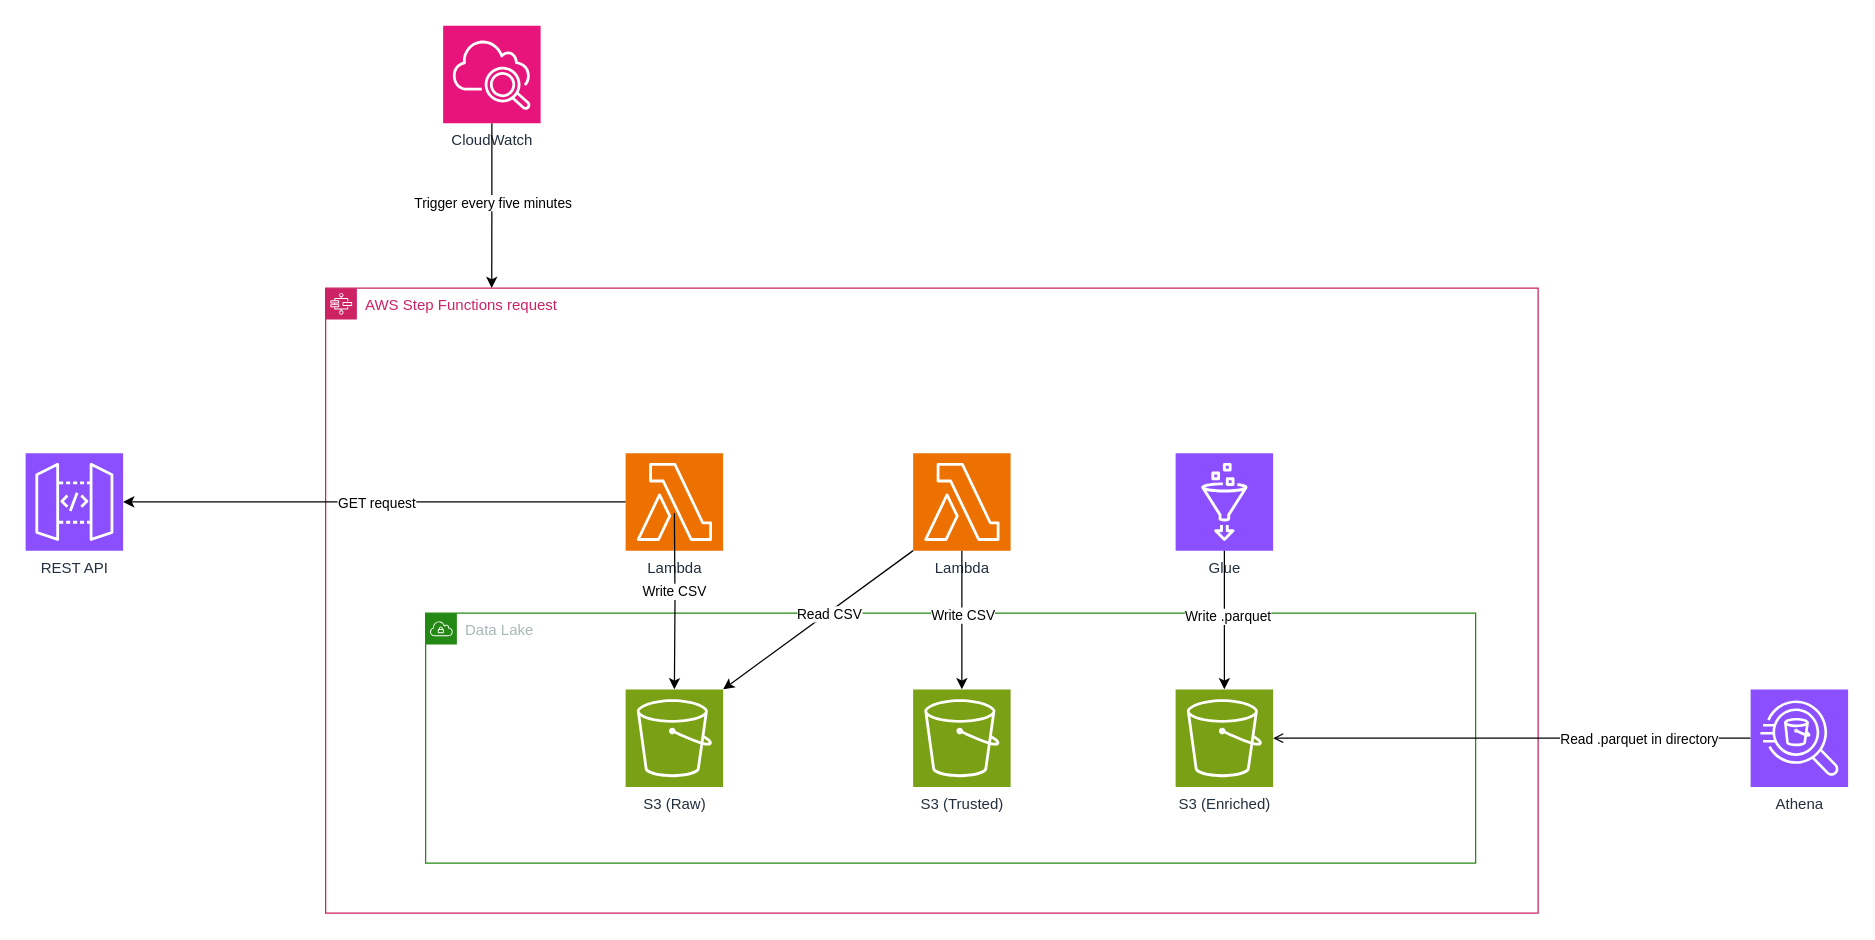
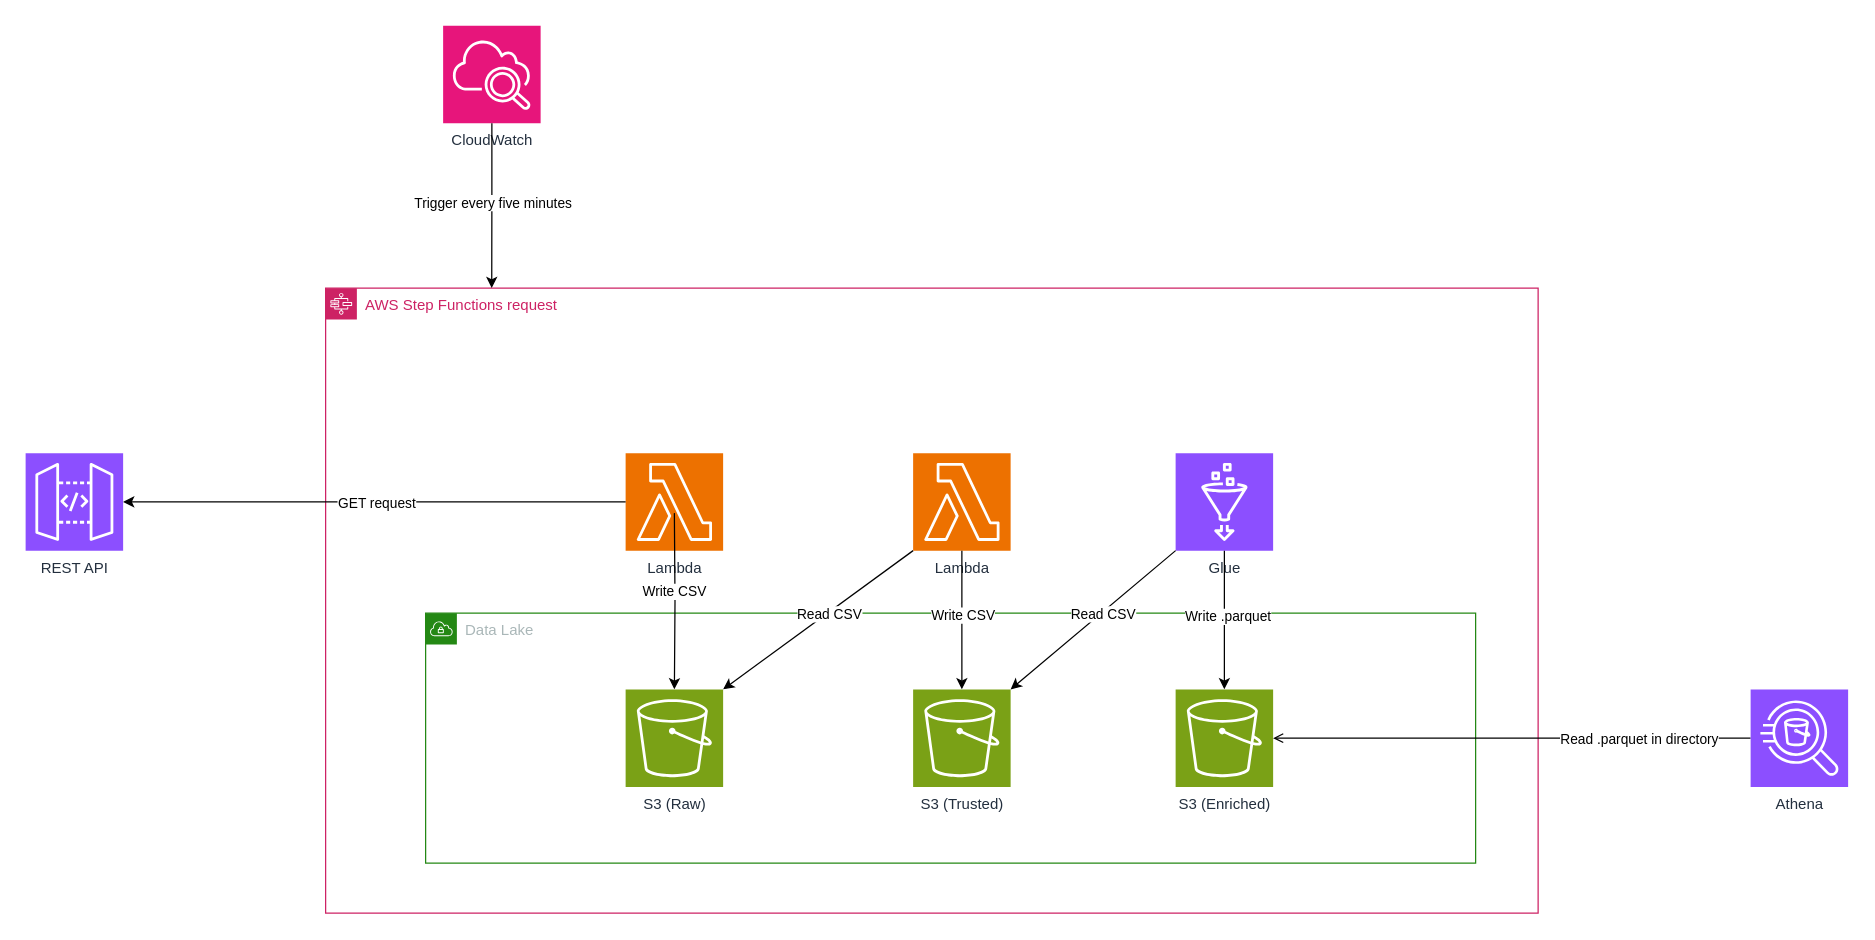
  <mxCell id="0" />
  <mxCell id="1" parent="0" />
  <mxCell id="2" value="REST API&lt;br&gt;" style="sketch=0;points=[[0,0,0],[0.25,0,0],[0.5,0,0],[0.75,0,0],[1,0,0],[0,1,0],[0.25,1,0],[0.5,1,0],[0.75,1,0],[1,1,0],[0,0.25,0],[0,0.5,0],[0,0.75,0],[1,0.25,0],[1,0.5,0],[1,0.75,0]];outlineConnect=0;fontColor=#232F3E;fillColor=#8C4FFF;strokeColor=#ffffff;dashed=0;verticalLabelPosition=bottom;verticalAlign=top;align=center;html=1;fontSize=12;fontStyle=0;aspect=fixed;shape=mxgraph.aws4.resourceIcon;resIcon=mxgraph.aws4.api_gateway;" vertex="1" parent="1"><mxGeometry x="20" y="362" width="78" height="78" as="geometry" /></mxCell>
  <mxCell id="3" value="AWS Step Functions request" style="points=[[0,0],[0.25,0],[0.5,0],[0.75,0],[1,0],[1,0.25],[1,0.5],[1,0.75],[1,1],[0.75,1],[0.5,1],[0.25,1],[0,1],[0,0.75],[0,0.5],[0,0.25]];outlineConnect=0;gradientColor=none;html=1;whiteSpace=wrap;fontSize=12;fontStyle=0;container=1;pointerEvents=0;collapsible=0;recursiveResize=0;shape=mxgraph.aws4.group;grIcon=mxgraph.aws4.group_aws_step_functions_workflow;strokeColor=#CD2264;fillColor=none;verticalAlign=top;align=left;spacingLeft=30;fontColor=#CD2264;dashed=0;" vertex="1" parent="1"><mxGeometry x="260" y="230" width="970" height="500" as="geometry" /></mxCell>
  <mxCell id="4" value="Lambda&lt;br&gt;" style="sketch=0;points=[[0,0,0],[0.25,0,0],[0.5,0,0],[0.75,0,0],[1,0,0],[0,1,0],[0.25,1,0],[0.5,1,0],[0.75,1,0],[1,1,0],[0,0.25,0],[0,0.5,0],[0,0.75,0],[1,0.25,0],[1,0.5,0],[1,0.75,0]];outlineConnect=0;fontColor=#232F3E;fillColor=#ED7100;strokeColor=#ffffff;dashed=0;verticalLabelPosition=bottom;verticalAlign=top;align=center;html=1;fontSize=12;fontStyle=0;aspect=fixed;shape=mxgraph.aws4.resourceIcon;resIcon=mxgraph.aws4.lambda;" vertex="1" parent="3"><mxGeometry x="240" y="132" width="78" height="78" as="geometry" /></mxCell>
  <mxCell id="5" value="Glue&lt;br&gt;" style="sketch=0;points=[[0,0,0],[0.25,0,0],[0.5,0,0],[0.75,0,0],[1,0,0],[0,1,0],[0.25,1,0],[0.5,1,0],[0.75,1,0],[1,1,0],[0,0.25,0],[0,0.5,0],[0,0.75,0],[1,0.25,0],[1,0.5,0],[1,0.75,0]];outlineConnect=0;fontColor=#232F3E;fillColor=#8C4FFF;strokeColor=#ffffff;dashed=0;verticalLabelPosition=bottom;verticalAlign=top;align=center;html=1;fontSize=12;fontStyle=0;aspect=fixed;shape=mxgraph.aws4.resourceIcon;resIcon=mxgraph.aws4.glue;" vertex="1" parent="3"><mxGeometry x="680" y="132" width="78" height="78" as="geometry" /></mxCell>
  <mxCell id="6" value="Lambda&lt;br&gt;" style="sketch=0;points=[[0,0,0],[0.25,0,0],[0.5,0,0],[0.75,0,0],[1,0,0],[0,1,0],[0.25,1,0],[0.5,1,0],[0.75,1,0],[1,1,0],[0,0.25,0],[0,0.5,0],[0,0.75,0],[1,0.25,0],[1,0.5,0],[1,0.75,0]];outlineConnect=0;fontColor=#232F3E;fillColor=#ED7100;strokeColor=#ffffff;dashed=0;verticalLabelPosition=bottom;verticalAlign=top;align=center;html=1;fontSize=12;fontStyle=0;aspect=fixed;shape=mxgraph.aws4.resourceIcon;resIcon=mxgraph.aws4.lambda;" vertex="1" parent="3"><mxGeometry x="470" y="132" width="78" height="78" as="geometry" /></mxCell>
  <mxCell id="7" value="CloudWatch&lt;br&gt;" style="sketch=0;points=[[0,0,0],[0.25,0,0],[0.5,0,0],[0.75,0,0],[1,0,0],[0,1,0],[0.25,1,0],[0.5,1,0],[0.75,1,0],[1,1,0],[0,0.25,0],[0,0.5,0],[0,0.75,0],[1,0.25,0],[1,0.5,0],[1,0.75,0]];points=[[0,0,0],[0.25,0,0],[0.5,0,0],[0.75,0,0],[1,0,0],[0,1,0],[0.25,1,0],[0.5,1,0],[0.75,1,0],[1,1,0],[0,0.25,0],[0,0.5,0],[0,0.75,0],[1,0.25,0],[1,0.5,0],[1,0.75,0]];outlineConnect=0;fontColor=#232F3E;fillColor=#E7157B;strokeColor=#ffffff;dashed=0;verticalLabelPosition=bottom;verticalAlign=top;align=center;html=1;fontSize=12;fontStyle=0;aspect=fixed;shape=mxgraph.aws4.resourceIcon;resIcon=mxgraph.aws4.cloudwatch_2;" vertex="1" parent="1"><mxGeometry x="354" y="20" width="78" height="78" as="geometry" /></mxCell>
  <mxCell id="8" style="edgeStyle=orthogonalEdgeStyle;rounded=0;orthogonalLoop=1;jettySize=auto;html=1;entryX=0.137;entryY=0;entryDx=0;entryDy=0;entryPerimeter=0;" edge="1" parent="1" source="7" target="3"><mxGeometry relative="1" as="geometry"><mxPoint x="393" y="200" as="targetPoint" /><Array as="points" /></mxGeometry></mxCell>
  <mxCell id="9" value="Trigger every five minutes" style="edgeLabel;html=1;align=center;verticalAlign=middle;resizable=0;points=[];" vertex="1" connectable="0" parent="8"><mxGeometry x="-0.046" relative="1" as="geometry"><mxPoint as="offset" /></mxGeometry></mxCell>
  <mxCell id="10" style="edgeStyle=orthogonalEdgeStyle;rounded=0;orthogonalLoop=1;jettySize=auto;html=1;entryX=1;entryY=0.5;entryDx=0;entryDy=0;entryPerimeter=0;exitX=0;exitY=0.5;exitDx=0;exitDy=0;exitPerimeter=0;" edge="1" parent="1" source="4" target="2"><mxGeometry relative="1" as="geometry"><mxPoint x="500" y="371" as="sourcePoint" /></mxGeometry></mxCell>
  <mxCell id="11" value="GET request" style="edgeLabel;html=1;align=center;verticalAlign=middle;resizable=0;points=[];" vertex="1" connectable="0" parent="10"><mxGeometry x="-0.005" relative="1" as="geometry"><mxPoint as="offset" /></mxGeometry></mxCell>
  <mxCell id="12" value="Data Lake" style="points=[[0,0],[0.25,0],[0.5,0],[0.75,0],[1,0],[1,0.25],[1,0.5],[1,0.75],[1,1],[0.75,1],[0.5,1],[0.25,1],[0,1],[0,0.75],[0,0.5],[0,0.25]];outlineConnect=0;gradientColor=none;html=1;whiteSpace=wrap;fontSize=12;fontStyle=0;container=1;pointerEvents=0;collapsible=0;recursiveResize=0;shape=mxgraph.aws4.group;grIcon=mxgraph.aws4.group_vpc;strokeColor=#248814;fillColor=none;verticalAlign=top;align=left;spacingLeft=30;fontColor=#AAB7B8;dashed=0;" vertex="1" parent="1"><mxGeometry x="340" y="490" width="840" height="200" as="geometry" /></mxCell>
  <mxCell id="13" value="S3 (Raw)" style="sketch=0;points=[[0,0,0],[0.25,0,0],[0.5,0,0],[0.75,0,0],[1,0,0],[0,1,0],[0.25,1,0],[0.5,1,0],[0.75,1,0],[1,1,0],[0,0.25,0],[0,0.5,0],[0,0.75,0],[1,0.25,0],[1,0.5,0],[1,0.75,0]];outlineConnect=0;fontColor=#232F3E;fillColor=#7AA116;strokeColor=#ffffff;dashed=0;verticalLabelPosition=bottom;verticalAlign=top;align=center;html=1;fontSize=12;fontStyle=0;aspect=fixed;shape=mxgraph.aws4.resourceIcon;resIcon=mxgraph.aws4.s3;" vertex="1" parent="12"><mxGeometry x="160" y="61" width="78" height="78" as="geometry" /></mxCell>
  <mxCell id="14" value="S3 (Trusted)" style="sketch=0;points=[[0,0,0],[0.25,0,0],[0.5,0,0],[0.75,0,0],[1,0,0],[0,1,0],[0.25,1,0],[0.5,1,0],[0.75,1,0],[1,1,0],[0,0.25,0],[0,0.5,0],[0,0.75,0],[1,0.25,0],[1,0.5,0],[1,0.75,0]];outlineConnect=0;fontColor=#232F3E;fillColor=#7AA116;strokeColor=#ffffff;dashed=0;verticalLabelPosition=bottom;verticalAlign=top;align=center;html=1;fontSize=12;fontStyle=0;aspect=fixed;shape=mxgraph.aws4.resourceIcon;resIcon=mxgraph.aws4.s3;" vertex="1" parent="12"><mxGeometry x="390" y="61" width="78" height="78" as="geometry" /></mxCell>
  <mxCell id="15" value="S3 (Enriched)" style="sketch=0;points=[[0,0,0],[0.25,0,0],[0.5,0,0],[0.75,0,0],[1,0,0],[0,1,0],[0.25,1,0],[0.5,1,0],[0.75,1,0],[1,1,0],[0,0.25,0],[0,0.5,0],[0,0.75,0],[1,0.25,0],[1,0.5,0],[1,0.75,0]];outlineConnect=0;fontColor=#232F3E;fillColor=#7AA116;strokeColor=#ffffff;dashed=0;verticalLabelPosition=bottom;verticalAlign=top;align=center;html=1;fontSize=12;fontStyle=0;aspect=fixed;shape=mxgraph.aws4.resourceIcon;resIcon=mxgraph.aws4.s3;" vertex="1" parent="12"><mxGeometry x="600" y="61" width="78" height="78" as="geometry" /></mxCell>
  <mxCell id="16" style="edgeStyle=orthogonalEdgeStyle;rounded=0;orthogonalLoop=1;jettySize=auto;html=1;" edge="1" parent="1" target="13"><mxGeometry relative="1" as="geometry"><mxPoint x="539" y="410" as="sourcePoint" /></mxGeometry></mxCell>
  <mxCell id="17" value="Write CSV" style="edgeLabel;html=1;align=center;verticalAlign=middle;resizable=0;points=[];" vertex="1" connectable="0" parent="16"><mxGeometry x="-0.125" y="-1" relative="1" as="geometry"><mxPoint as="offset" /></mxGeometry></mxCell>
  <mxCell id="18" value="" style="endArrow=classic;html=1;rounded=0;exitX=0;exitY=1;exitDx=0;exitDy=0;exitPerimeter=0;entryX=1;entryY=0;entryDx=0;entryDy=0;entryPerimeter=0;" edge="1" parent="1" source="6" target="13"><mxGeometry width="50" height="50" relative="1" as="geometry"><mxPoint x="790" y="580" as="sourcePoint" /><mxPoint x="840" y="530" as="targetPoint" /></mxGeometry></mxCell>
  <mxCell id="19" value="Read CSV" style="edgeLabel;html=1;align=center;verticalAlign=middle;resizable=0;points=[];" vertex="1" connectable="0" parent="18"><mxGeometry x="-0.112" y="1" relative="1" as="geometry"><mxPoint as="offset" /></mxGeometry></mxCell>
  <mxCell id="20" style="edgeStyle=orthogonalEdgeStyle;rounded=0;orthogonalLoop=1;jettySize=auto;html=1;exitX=0.5;exitY=1;exitDx=0;exitDy=0;exitPerimeter=0;" edge="1" parent="1" source="6" target="14"><mxGeometry relative="1" as="geometry" /></mxCell>
  <mxCell id="21" value="Write CSV" style="edgeLabel;html=1;align=center;verticalAlign=middle;resizable=0;points=[];" vertex="1" connectable="0" parent="20"><mxGeometry x="-0.075" relative="1" as="geometry"><mxPoint as="offset" /></mxGeometry></mxCell>
  <mxCell id="22" style="edgeStyle=orthogonalEdgeStyle;rounded=0;orthogonalLoop=1;jettySize=auto;html=1;endArrow=open;" edge="1" parent="1" source="24" target="15"><mxGeometry relative="1" as="geometry" /></mxCell>
  <mxCell id="23" value="Read .parquet in directory" style="edgeLabel;html=1;align=center;verticalAlign=middle;resizable=0;points=[];" vertex="1" connectable="0" parent="22"><mxGeometry x="-0.44" y="-1" relative="1" as="geometry"><mxPoint x="17" y="1" as="offset" /></mxGeometry></mxCell>
  <mxCell id="24" value="Athena" style="sketch=0;points=[[0,0,0],[0.25,0,0],[0.5,0,0],[0.75,0,0],[1,0,0],[0,1,0],[0.25,1,0],[0.5,1,0],[0.75,1,0],[1,1,0],[0,0.25,0],[0,0.5,0],[0,0.75,0],[1,0.25,0],[1,0.5,0],[1,0.75,0]];outlineConnect=0;fontColor=#232F3E;fillColor=#8C4FFF;strokeColor=#ffffff;dashed=0;verticalLabelPosition=bottom;verticalAlign=top;align=center;html=1;fontSize=12;fontStyle=0;aspect=fixed;shape=mxgraph.aws4.resourceIcon;resIcon=mxgraph.aws4.athena;" vertex="1" parent="1"><mxGeometry x="1400" y="551" width="78" height="78" as="geometry" /></mxCell>
+ <mxCell id="25" value="" style="endArrow=classic;html=1;rounded=0;exitX=0;exitY=1;exitDx=0;exitDy=0;exitPerimeter=0;entryX=1;entryY=0;entryDx=0;entryDy=0;entryPerimeter=0;" edge="1" parent="1" source="5" target="14"><mxGeometry width="50" height="50" relative="1" as="geometry"><mxPoint x="740" y="420" as="sourcePoint" /><mxPoint x="588" y="561" as="targetPoint" /></mxGeometry></mxCell>
+ <mxCell id="26" value="Read CSV" style="edgeLabel;html=1;align=center;verticalAlign=middle;resizable=0;points=[];" vertex="1" connectable="0" parent="25"><mxGeometry x="-0.112" y="1" relative="1" as="geometry"><mxPoint as="offset" /></mxGeometry></mxCell>
  <mxCell id="27" style="edgeStyle=orthogonalEdgeStyle;rounded=0;orthogonalLoop=1;jettySize=auto;html=1;" edge="1" parent="1" source="5" target="15"><mxGeometry relative="1" as="geometry" /></mxCell>
  <mxCell id="28" value="Write .parquet" style="edgeLabel;html=1;align=center;verticalAlign=middle;resizable=0;points=[];" vertex="1" connectable="0" parent="27"><mxGeometry x="-0.062" y="2" relative="1" as="geometry"><mxPoint as="offset" /></mxGeometry></mxCell>
